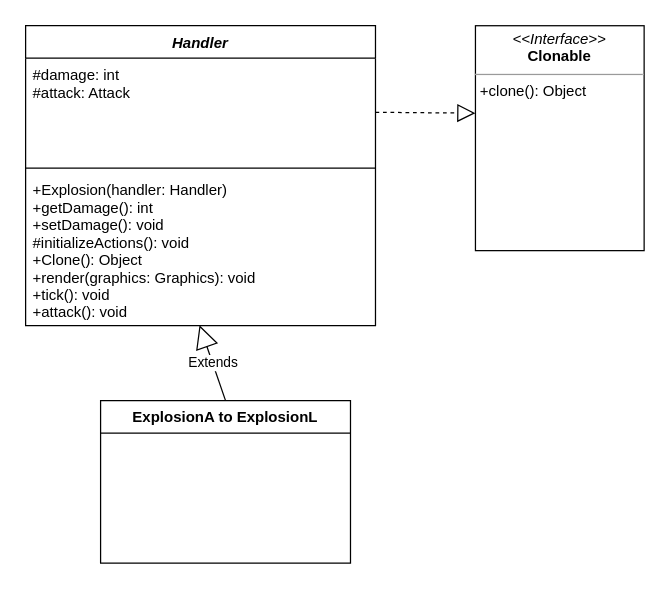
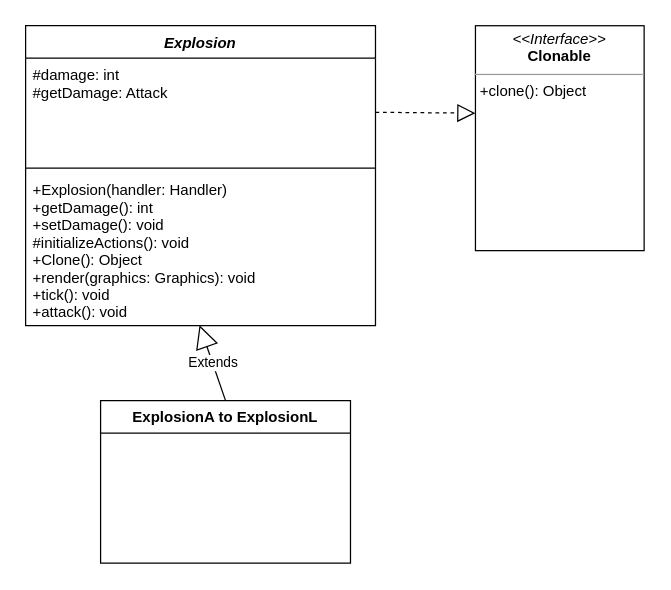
  <mxCell id="0" />
  <mxCell id="1" parent="0" />
- <mxCell id="2" value="Handler" style="swimlane;fontStyle=3;align=center;verticalAlign=top;childLayout=stackLayout;horizontal=1;startSize=26;horizontalStack=0;resizeParent=1;resizeParentMax=0;resizeLast=0;collapsible=1;marginBottom=0;" parent="1" vertex="1"><mxGeometry x="20" y="20" width="280" height="240" as="geometry" /></mxCell>
- <mxCell id="3" value="#damage: int&#10;#attack: Attack" style="text;strokeColor=none;fillColor=none;align=left;verticalAlign=top;spacingLeft=4;spacingRight=4;overflow=hidden;rotatable=0;points=[[0,0.5],[1,0.5]];portConstraint=eastwest;" parent="2" vertex="1"><mxGeometry y="26" width="280" height="84" as="geometry" /></mxCell>
+ <mxCell id="2" value="Explosion" style="swimlane;fontStyle=3;align=center;verticalAlign=top;childLayout=stackLayout;horizontal=1;startSize=26;horizontalStack=0;resizeParent=1;resizeParentMax=0;resizeLast=0;collapsible=1;marginBottom=0;" parent="1" vertex="1"><mxGeometry x="20" y="20" width="280" height="240" as="geometry" /></mxCell>
+ <mxCell id="3" value="#damage: int&#10;#getDamage: Attack" style="text;strokeColor=none;fillColor=none;align=left;verticalAlign=top;spacingLeft=4;spacingRight=4;overflow=hidden;rotatable=0;points=[[0,0.5],[1,0.5]];portConstraint=eastwest;" parent="2" vertex="1"><mxGeometry y="26" width="280" height="84" as="geometry" /></mxCell>
  <mxCell id="4" value="" style="line;strokeWidth=1;fillColor=none;align=left;verticalAlign=middle;spacingTop=-1;spacingLeft=3;spacingRight=3;rotatable=0;labelPosition=right;points=[];portConstraint=eastwest;" parent="2" vertex="1"><mxGeometry y="110" width="280" height="8" as="geometry" /></mxCell>
  <mxCell id="5" value="+Explosion(handler: Handler)&#10;+getDamage(): int&#10;+setDamage(): void&#10;#initializeActions(): void&#10;+Clone(): Object&#10;+render(graphics: Graphics): void&#10;+tick(): void&#10;+attack(): void" style="text;strokeColor=none;fillColor=none;align=left;verticalAlign=top;spacingLeft=4;spacingRight=4;overflow=hidden;rotatable=0;points=[[0,0.5],[1,0.5]];portConstraint=eastwest;" parent="2" vertex="1"><mxGeometry y="118" width="280" height="122" as="geometry" /></mxCell>
  <mxCell id="6" value="" style="endArrow=block;dashed=1;endFill=0;endSize=12;html=1;" parent="2" source="3" edge="1"><mxGeometry width="160" relative="1" as="geometry"><mxPoint x="520" y="70" as="sourcePoint" /><mxPoint x="360" y="70" as="targetPoint" /></mxGeometry></mxCell>
  <mxCell id="7" value="ExplosionA to ExplosionL" style="swimlane;fontStyle=1;childLayout=stackLayout;horizontal=1;startSize=26;fillColor=none;horizontalStack=0;resizeParent=1;resizeParentMax=0;resizeLast=0;collapsible=1;marginBottom=0;" parent="1" vertex="1"><mxGeometry x="80" y="320" width="200" height="130" as="geometry" /></mxCell>
  <mxCell id="8" value="Extends" style="endArrow=block;endSize=16;endFill=0;html=1;entryX=0.497;entryY=0.997;entryDx=0;entryDy=0;entryPerimeter=0;exitX=0.5;exitY=0;exitDx=0;exitDy=0;" parent="1" source="7" target="5" edge="1"><mxGeometry width="160" relative="1" as="geometry"><mxPoint x="145" y="320" as="sourcePoint" /><mxPoint x="305" y="320" as="targetPoint" /></mxGeometry></mxCell>
  <mxCell id="9" value="&lt;p style=&quot;margin: 0px ; margin-top: 4px ; text-align: center&quot;&gt;&lt;i&gt;&amp;lt;&amp;lt;Interface&amp;gt;&amp;gt;&lt;/i&gt;&lt;br&gt;&lt;b&gt;Clonable&lt;/b&gt;&lt;/p&gt;&lt;hr size=&quot;1&quot;&gt;&lt;p style=&quot;margin: 0px ; margin-left: 4px&quot;&gt;&lt;span&gt;+clone(): Object&lt;/span&gt;&lt;/p&gt;" style="verticalAlign=top;align=left;overflow=fill;fontSize=12;fontFamily=Helvetica;html=1;" parent="1" vertex="1"><mxGeometry x="380" y="20" width="135" height="180" as="geometry" /></mxCell>
